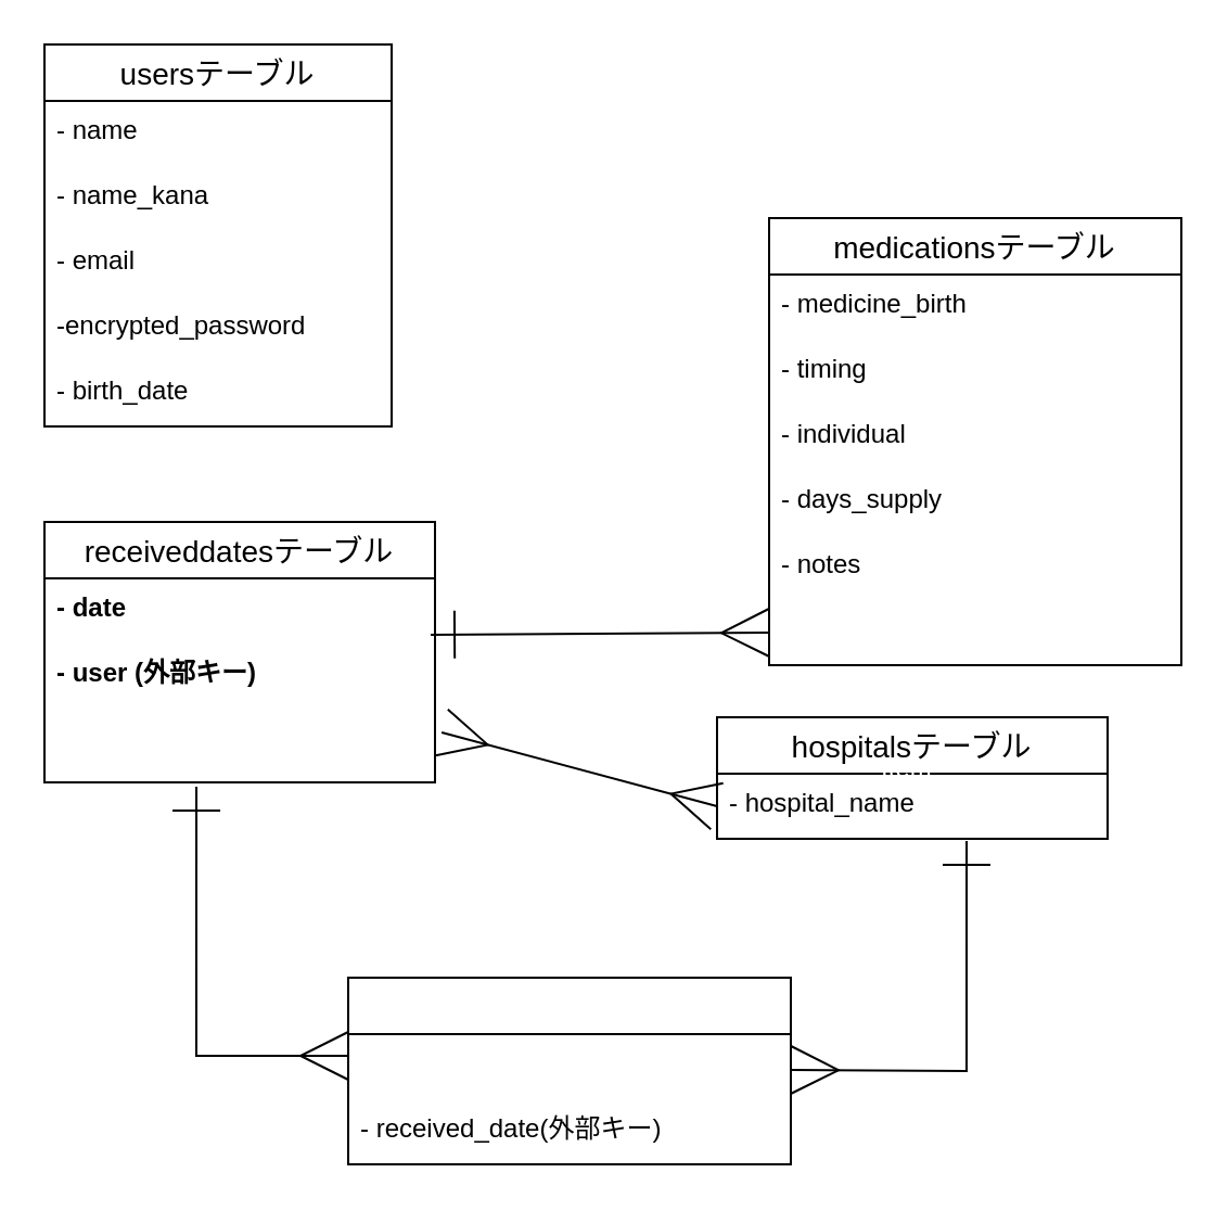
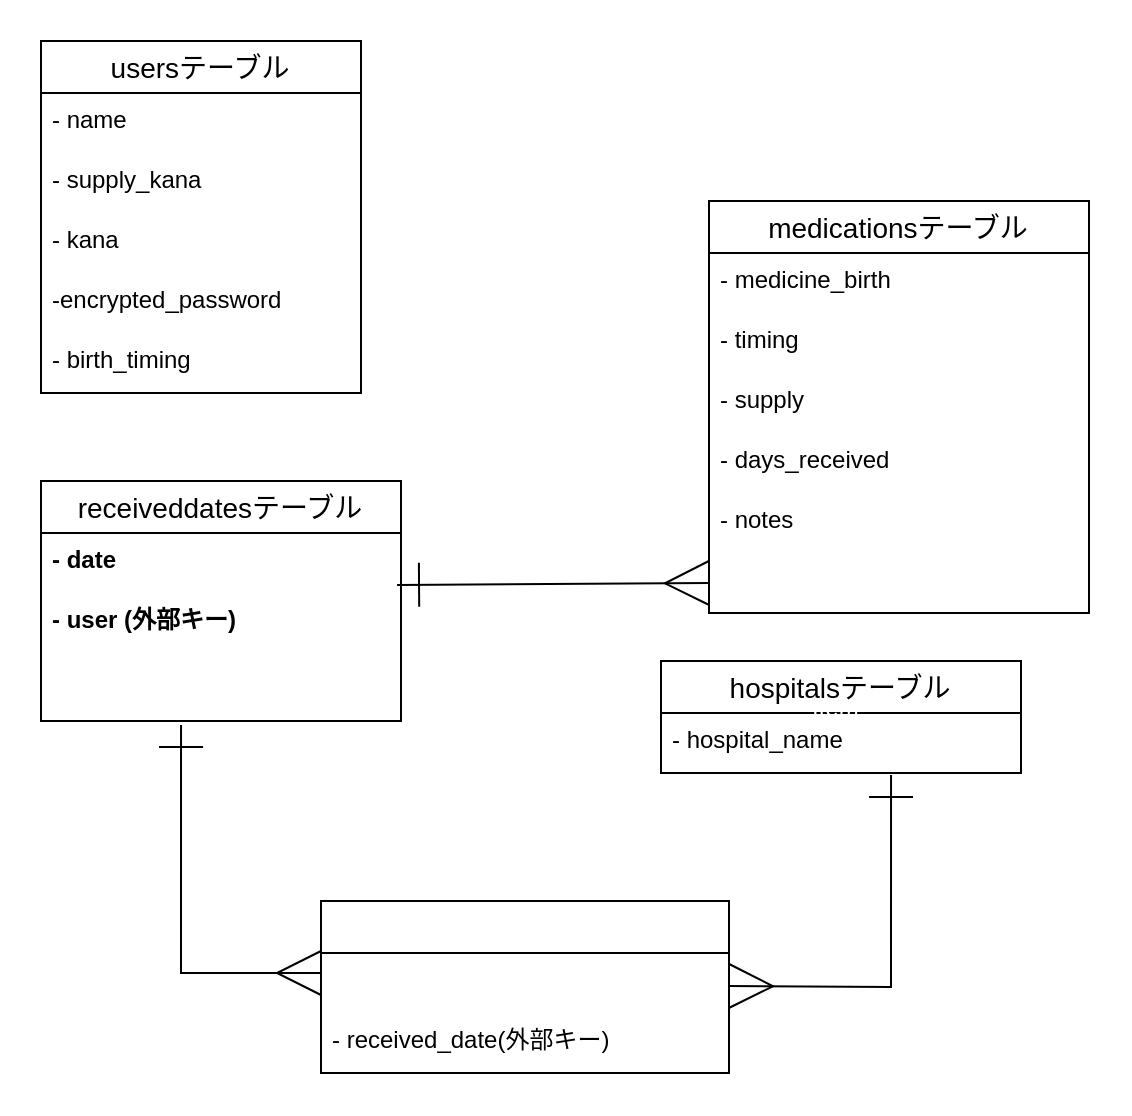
  <mxCell id="0" />
  <mxCell id="1" parent="0" />
  <mxCell id="2" value="usersテーブル" style="swimlane;fontStyle=0;childLayout=stackLayout;horizontal=1;startSize=26;horizontalStack=0;resizeParent=1;resizeParentMax=0;resizeLast=0;collapsible=1;marginBottom=0;align=center;fontSize=14;" parent="1" vertex="1"><mxGeometry x="20" y="20" width="160" height="176" as="geometry" /></mxCell>
  <mxCell id="3" value="- name" style="text;strokeColor=none;fillColor=none;spacingLeft=4;spacingRight=4;overflow=hidden;rotatable=0;points=[[0,0.5],[1,0.5]];portConstraint=eastwest;fontSize=12;" parent="2" vertex="1"><mxGeometry y="26" width="160" height="30" as="geometry" /></mxCell>
- <mxCell id="4" value="- name_kana" style="text;strokeColor=none;fillColor=none;spacingLeft=4;spacingRight=4;overflow=hidden;rotatable=0;points=[[0,0.5],[1,0.5]];portConstraint=eastwest;fontSize=12;" parent="2" vertex="1"><mxGeometry y="56" width="160" height="30" as="geometry" /></mxCell>
- <mxCell id="5" value="- email&#10;" style="text;strokeColor=none;fillColor=none;spacingLeft=4;spacingRight=4;overflow=hidden;rotatable=0;points=[[0,0.5],[1,0.5]];portConstraint=eastwest;fontSize=12;" parent="2" vertex="1"><mxGeometry y="86" width="160" height="30" as="geometry" /></mxCell>
+ <mxCell id="4" value="- supply_kana" style="text;strokeColor=none;fillColor=none;spacingLeft=4;spacingRight=4;overflow=hidden;rotatable=0;points=[[0,0.5],[1,0.5]];portConstraint=eastwest;fontSize=12;" parent="2" vertex="1"><mxGeometry y="56" width="160" height="30" as="geometry" /></mxCell>
+ <mxCell id="5" value="- kana&#10;" style="text;strokeColor=none;fillColor=none;spacingLeft=4;spacingRight=4;overflow=hidden;rotatable=0;points=[[0,0.5],[1,0.5]];portConstraint=eastwest;fontSize=12;" parent="2" vertex="1"><mxGeometry y="86" width="160" height="30" as="geometry" /></mxCell>
  <mxCell id="6" value="-encrypted_password" style="text;strokeColor=none;fillColor=none;spacingLeft=4;spacingRight=4;overflow=hidden;rotatable=0;points=[[0,0.5],[1,0.5]];portConstraint=eastwest;fontSize=12;" parent="2" vertex="1"><mxGeometry y="116" width="160" height="30" as="geometry" /></mxCell>
- <mxCell id="7" value="- birth_date" style="text;strokeColor=none;fillColor=none;spacingLeft=4;spacingRight=4;overflow=hidden;rotatable=0;points=[[0,0.5],[1,0.5]];portConstraint=eastwest;fontSize=12;" parent="2" vertex="1"><mxGeometry y="146" width="160" height="30" as="geometry" /></mxCell>
+ <mxCell id="7" value="- birth_timing" style="text;strokeColor=none;fillColor=none;spacingLeft=4;spacingRight=4;overflow=hidden;rotatable=0;points=[[0,0.5],[1,0.5]];portConstraint=eastwest;fontSize=12;" parent="2" vertex="1"><mxGeometry y="146" width="160" height="30" as="geometry" /></mxCell>
  <mxCell id="8" value="hospitalsテーブル" style="swimlane;fontStyle=0;childLayout=stackLayout;horizontal=1;startSize=26;horizontalStack=0;resizeParent=1;resizeParentMax=0;resizeLast=0;collapsible=1;marginBottom=0;align=center;fontSize=14;" parent="1" vertex="1"><mxGeometry x="330" y="330" width="180" height="56" as="geometry" /></mxCell>
  <mxCell id="9" value="- hospital_name" style="text;strokeColor=none;fillColor=none;spacingLeft=4;spacingRight=4;overflow=hidden;rotatable=0;points=[[0,0.5],[1,0.5]];portConstraint=eastwest;fontSize=12;" parent="8" vertex="1"><mxGeometry y="26" width="180" height="30" as="geometry" /></mxCell>
  <mxCell id="10" value="receiveddatesテーブル" style="swimlane;fontStyle=0;childLayout=stackLayout;horizontal=1;startSize=26;horizontalStack=0;resizeParent=1;resizeParentMax=0;resizeLast=0;collapsible=1;marginBottom=0;align=center;fontSize=14;" parent="1" vertex="1"><mxGeometry x="20" y="240" width="180" height="120" as="geometry" /></mxCell>
  <mxCell id="11" value="- date" style="text;strokeColor=none;fillColor=none;spacingLeft=4;spacingRight=4;overflow=hidden;rotatable=0;points=[[0,0.5],[1,0.5]];portConstraint=eastwest;fontSize=12;fontStyle=1" parent="10" vertex="1"><mxGeometry y="26" width="180" height="30" as="geometry" /></mxCell>
  <mxCell id="12" value="- user (外部キー)" style="text;strokeColor=none;fillColor=none;spacingLeft=4;spacingRight=4;overflow=hidden;rotatable=0;points=[[0,0.5],[1,0.5]];portConstraint=eastwest;fontSize=12;fontStyle=1" parent="10" vertex="1"><mxGeometry y="56" width="180" height="34" as="geometry" /></mxCell>
  <mxCell id="13" value="- supply (外部キー)" style="text;strokeColor=none;fillColor=none;spacingLeft=4;spacingRight=4;overflow=hidden;rotatable=0;points=[[0,0.5],[1,0.5]];portConstraint=eastwest;fontSize=12;fontColor=#FFFFFF;" vertex="1" parent="10"><mxGeometry y="90" width="180" height="30" as="geometry" /></mxCell>
  <mxCell id="14" value="medicationsテーブル" style="swimlane;fontStyle=0;childLayout=stackLayout;horizontal=1;startSize=26;horizontalStack=0;resizeParent=1;resizeParentMax=0;resizeLast=0;collapsible=1;marginBottom=0;align=center;fontSize=14;" parent="1" vertex="1"><mxGeometry x="354" y="100" width="190" height="206" as="geometry" /></mxCell>
  <mxCell id="15" value="- medicine_birth" style="text;strokeColor=none;fillColor=none;spacingLeft=4;spacingRight=4;overflow=hidden;rotatable=0;points=[[0,0.5],[1,0.5]];portConstraint=eastwest;fontSize=12;" parent="14" vertex="1"><mxGeometry y="26" width="190" height="30" as="geometry" /></mxCell>
  <mxCell id="16" value="- timing" style="text;strokeColor=none;fillColor=none;spacingLeft=4;spacingRight=4;overflow=hidden;rotatable=0;points=[[0,0.5],[1,0.5]];portConstraint=eastwest;fontSize=12;" parent="14" vertex="1"><mxGeometry y="56" width="190" height="30" as="geometry" /></mxCell>
- <mxCell id="17" value="- individual" style="text;strokeColor=none;fillColor=none;spacingLeft=4;spacingRight=4;overflow=hidden;rotatable=0;points=[[0,0.5],[1,0.5]];portConstraint=eastwest;fontSize=12;" parent="14" vertex="1"><mxGeometry y="86" width="190" height="30" as="geometry" /></mxCell>
- <mxCell id="18" value="- days_supply" style="text;strokeColor=none;fillColor=none;spacingLeft=4;spacingRight=4;overflow=hidden;rotatable=0;points=[[0,0.5],[1,0.5]];portConstraint=eastwest;fontSize=12;" parent="14" vertex="1"><mxGeometry y="116" width="190" height="30" as="geometry" /></mxCell>
+ <mxCell id="17" value="- supply" style="text;strokeColor=none;fillColor=none;spacingLeft=4;spacingRight=4;overflow=hidden;rotatable=0;points=[[0,0.5],[1,0.5]];portConstraint=eastwest;fontSize=12;" parent="14" vertex="1"><mxGeometry y="86" width="190" height="30" as="geometry" /></mxCell>
+ <mxCell id="18" value="- days_received" style="text;strokeColor=none;fillColor=none;spacingLeft=4;spacingRight=4;overflow=hidden;rotatable=0;points=[[0,0.5],[1,0.5]];portConstraint=eastwest;fontSize=12;" parent="14" vertex="1"><mxGeometry y="116" width="190" height="30" as="geometry" /></mxCell>
  <mxCell id="19" value="- notes" style="text;strokeColor=none;fillColor=none;spacingLeft=4;spacingRight=4;overflow=hidden;rotatable=0;points=[[0,0.5],[1,0.5]];portConstraint=eastwest;fontSize=12;" parent="14" vertex="1"><mxGeometry y="146" width="190" height="30" as="geometry" /></mxCell>
  <mxCell id="20" value="- received_date(外部キー)" style="text;strokeColor=none;fillColor=none;spacingLeft=4;spacingRight=4;overflow=hidden;rotatable=0;points=[[0,0.5],[1,0.5]];portConstraint=eastwest;fontSize=12;fontColor=#FFFFFF;" vertex="1" parent="14"><mxGeometry y="176" width="190" height="30" as="geometry" /></mxCell>
- <mxCell id="21" style="edgeStyle=none;html=1;entryX=1.017;entryY=0.233;entryDx=0;entryDy=0;endArrow=ERmany;endFill=0;endSize=20;startSize=20;startArrow=ERmany;startFill=0;exitX=0;exitY=0.5;exitDx=0;exitDy=0;entryPerimeter=0;" parent="1" source="9" target="13" edge="1"><mxGeometry relative="1" as="geometry"><mxPoint x="300" y="290" as="sourcePoint" /></mxGeometry></mxCell>
  <mxCell id="22" value="Item" style="text;strokeColor=none;fillColor=none;spacingLeft=4;spacingRight=4;overflow=hidden;rotatable=0;points=[[0,0.5],[1,0.5]];portConstraint=eastwest;fontSize=12;fontColor=#FFFFFF;" vertex="1" parent="1"><mxGeometry x="400" y="340" width="40" height="30" as="geometry" /></mxCell>
  <mxCell id="23" value="hospital_medicationsテーブル" style="swimlane;fontStyle=0;childLayout=stackLayout;horizontal=1;startSize=26;horizontalStack=0;resizeParent=1;resizeParentMax=0;resizeLast=0;collapsible=1;marginBottom=0;align=center;fontSize=14;fontColor=#FFFFFF;" vertex="1" parent="1"><mxGeometry x="160" y="450" width="204" height="86" as="geometry" /></mxCell>
  <mxCell id="24" value="- hospital(外部キー)" style="text;strokeColor=none;fillColor=none;spacingLeft=4;spacingRight=4;overflow=hidden;rotatable=0;points=[[0,0.5],[1,0.5]];portConstraint=eastwest;fontSize=12;fontColor=#FFFFFF;" vertex="1" parent="23"><mxGeometry y="26" width="204" height="30" as="geometry" /></mxCell>
  <mxCell id="25" value="- received_date(外部キー)" style="text;strokeColor=none;fillColor=none;spacingLeft=4;spacingRight=4;overflow=hidden;rotatable=0;points=[[0,0.5],[1,0.5]];portConstraint=eastwest;fontSize=12;" parent="23" vertex="1"><mxGeometry y="56" width="204" height="30" as="geometry" /></mxCell>
  <mxCell id="26" value="" style="endArrow=ERmany;html=1;rounded=0;fontColor=#FFFFFF;exitX=0.389;exitY=1.067;exitDx=0;exitDy=0;exitPerimeter=0;endFill=0;startSize=20;endSize=20;startArrow=ERone;startFill=0;" edge="1" parent="1" source="13"><mxGeometry relative="1" as="geometry"><mxPoint x="40" y="536" as="sourcePoint" /><mxPoint x="160" y="486" as="targetPoint" /><Array as="points"><mxPoint x="90" y="486" /></Array></mxGeometry></mxCell>
  <mxCell id="27" value="" style="endArrow=ERone;html=1;rounded=0;fontColor=#FFFFFF;startSize=20;endSize=20;entryX=0.639;entryY=1.033;entryDx=0;entryDy=0;entryPerimeter=0;endFill=0;startArrow=ERmany;startFill=0;" edge="1" parent="1" target="9"><mxGeometry relative="1" as="geometry"><mxPoint x="364" y="492.5" as="sourcePoint" /><mxPoint x="524" y="492.5" as="targetPoint" /><Array as="points"><mxPoint x="445" y="493" /></Array></mxGeometry></mxCell>
  <mxCell id="28" style="edgeStyle=none;html=1;exitX=0;exitY=0.5;exitDx=0;exitDy=0;entryX=0.989;entryY=-0.118;entryDx=0;entryDy=0;entryPerimeter=0;fontColor=#FFFFFF;startArrow=ERmany;startFill=0;endArrow=ERone;endFill=0;startSize=20;endSize=20;" edge="1" parent="1" source="20" target="12"><mxGeometry relative="1" as="geometry" /></mxCell>
